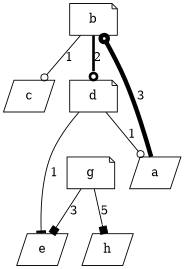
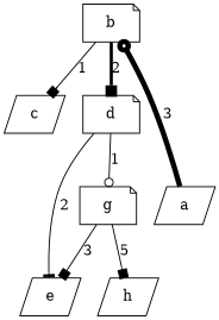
  digraph {
    rankdir=TB
    node [shape=parallelogram]
    edge [arrowhead=odot penwidth=1.0]
    b [shape=note]
    a
    c
    d [shape=note]
    e
    g [shape=note]
    h
-   b -> c [label=1]
-   b -> d [label=2 penwidth=3.0]
+   b -> c [arrowhead=box label=1]
+   b -> d [arrowhead=box label=2 penwidth=3.0]
    a -> b [label=3 penwidth=5.0]
-   d -> e [arrowhead=tee label=1]
-   d -> a [label=1]
+   d -> e [arrowhead=tee label=2]
+   d -> g [label=1]
    g -> e [arrowhead=box label=3]
    g -> h [arrowhead=box label=5]
  }
